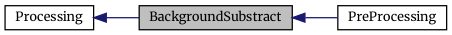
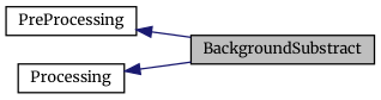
  digraph {
    fontname=Merriweather
    rankdir=LR
    node [color=black fillcolor=white fontname=Merriweather fontsize=10 shape=record style=filled]
    edge [color=midnightblue dir=back fontname=Merriweather fontsize=10 labelfontname=Helvetica labelfontsize=10 style=solid]
    n1 [fillcolor=grey75 fontcolor=black height=0.2 label=BackgroundSubstract width=0.4]
    n2 [height=0.2 label=PreProcessing width=0.4]
    n3 [height=0.2 label=Processing width=0.4]
-   n1 -> n2
+   n2 -> n1
    n3 -> n1
  }
